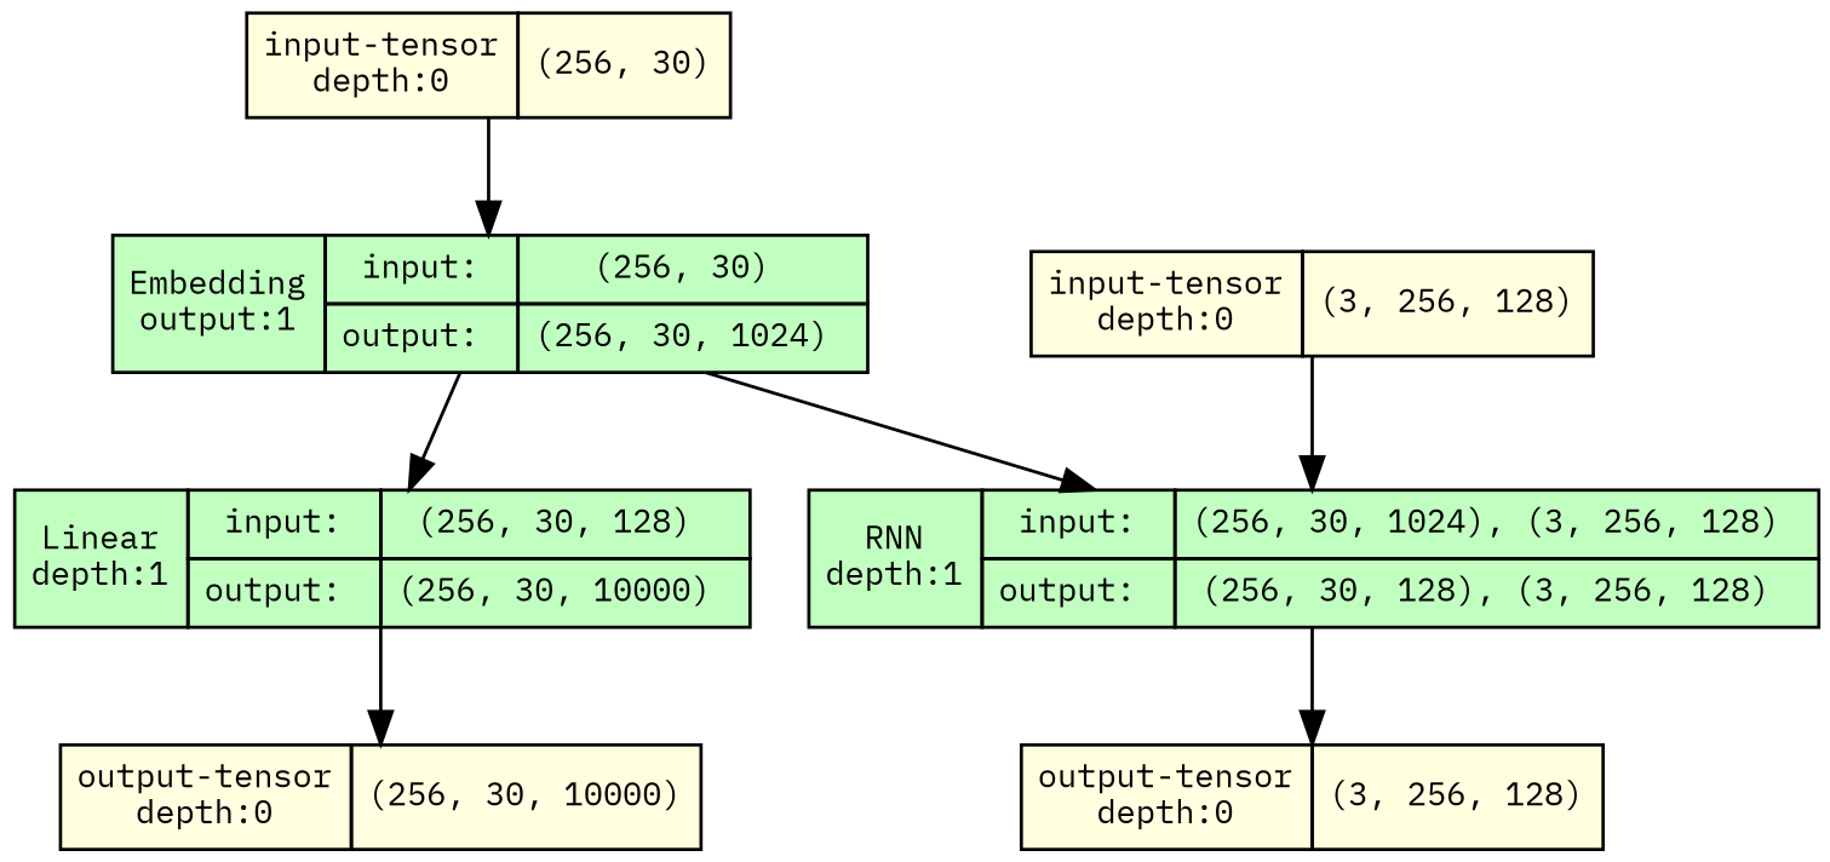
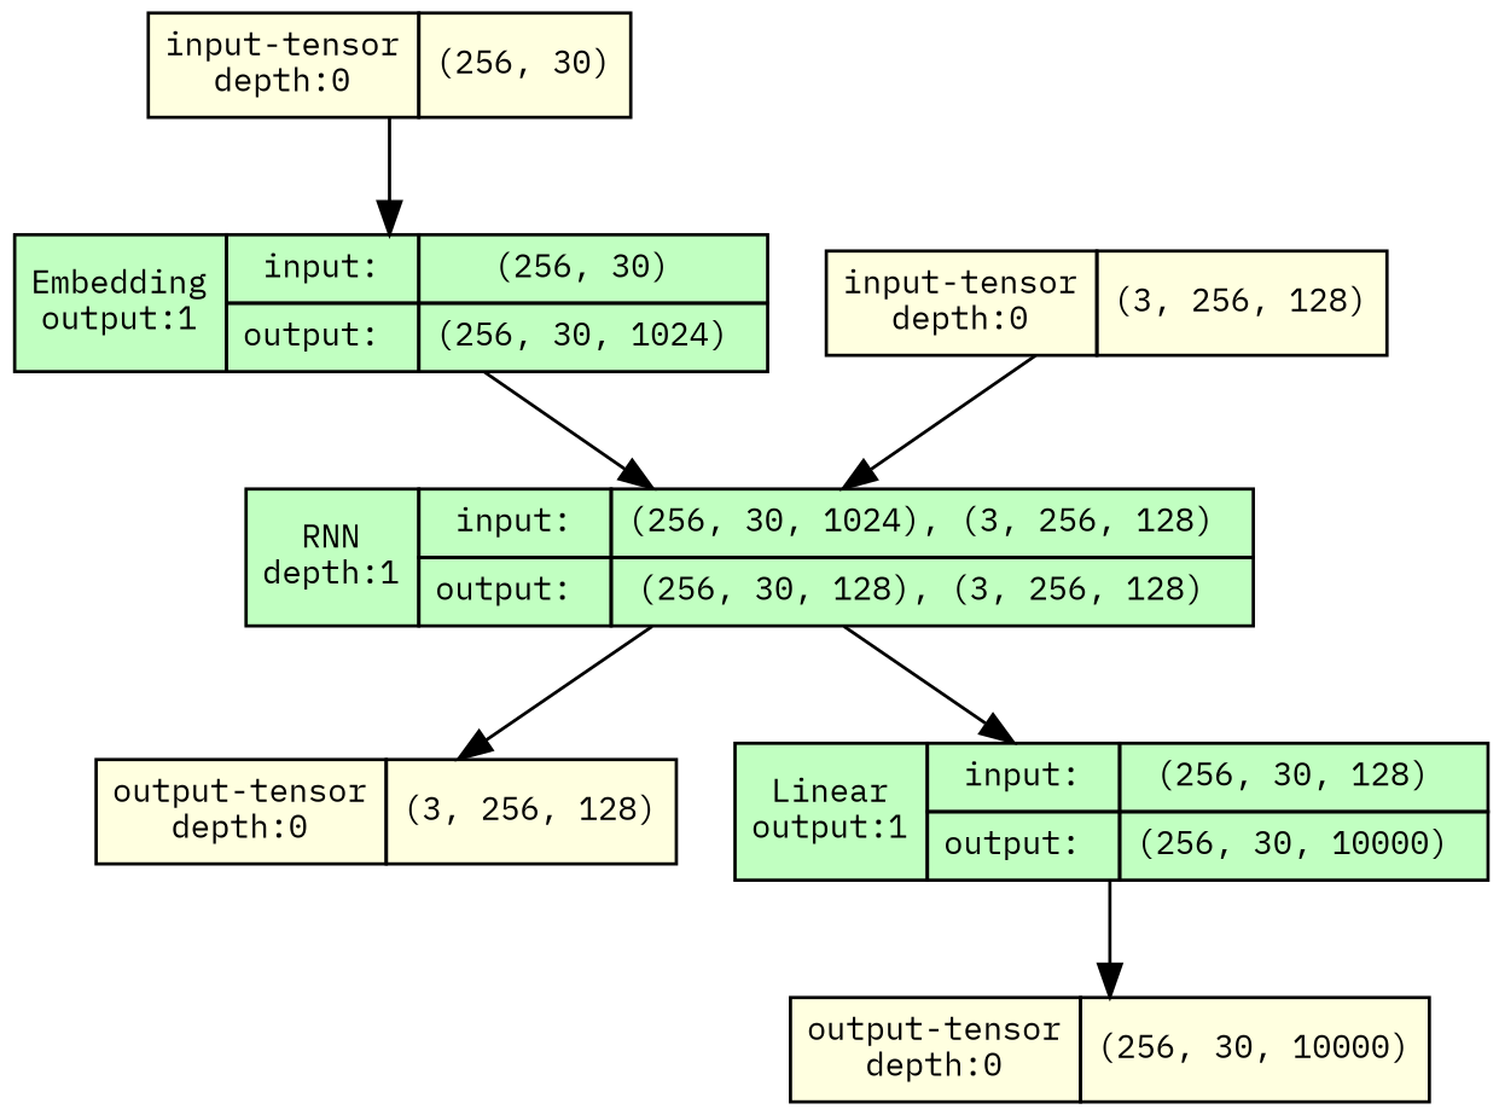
  strict digraph {
    fontname="IBM Plex Mono"
    ordering=in
    rankdir=TB
    node [align=left fillcolor=lightyellow fontname="IBM Plex Mono" fontsize=10 margin=0 ranksep=0.1 shape=plaintext style=filled]
    edge [fontname="IBM Plex Mono" fontsize=10]
    n1 [height=0.2 label=<                     <TABLE BORDER="0" CELLBORDER="1"                     CELLSPACING="0" CELLPADDING="4">                         <TR><TD>input-tensor<BR/>depth:0</TD><TD>(256, 30)</TD></TR>                     </TABLE>>]
    n2 [fillcolor=darkseagreen1 height=0.2 label=<                     <TABLE BORDER="0" CELLBORDER="1"                     CELLSPACING="0" CELLPADDING="4">                     <TR>                         <TD ROWSPAN="2">Embedding<BR/>output:1</TD>                         <TD COLSPAN="2">input:</TD>                         <TD COLSPAN="2">(256, 30) </TD>                     </TR>                     <TR>                         <TD COLSPAN="2">output: </TD>                         <TD COLSPAN="2">(256, 30, 1024) </TD>                     </TR>                     </TABLE>>]
    n3 [fillcolor=darkseagreen1 height=0.2 label=<                     <TABLE BORDER="0" CELLBORDER="1"                     CELLSPACING="0" CELLPADDING="4">                     <TR>                         <TD ROWSPAN="2">RNN<BR/>depth:1</TD>                         <TD COLSPAN="2">input:</TD>                         <TD COLSPAN="2">(256, 30, 1024), (3, 256, 128) </TD>                     </TR>                     <TR>                         <TD COLSPAN="2">output: </TD>                         <TD COLSPAN="2">(256, 30, 128), (3, 256, 128) </TD>                     </TR>                     </TABLE>>]
    n4 [height=0.2 label=<                     <TABLE BORDER="0" CELLBORDER="1"                     CELLSPACING="0" CELLPADDING="4">                         <TR><TD>input-tensor<BR/>depth:0</TD><TD>(3, 256, 128)</TD></TR>                     </TABLE>>]
    n5 [height=0.2 label=<                     <TABLE BORDER="0" CELLBORDER="1"                     CELLSPACING="0" CELLPADDING="4">                         <TR><TD>output-tensor<BR/>depth:0</TD><TD>(3, 256, 128)</TD></TR>                     </TABLE>>]
-   n6 [fillcolor=darkseagreen1 height=0.2 label=<                     <TABLE BORDER="0" CELLBORDER="1"                     CELLSPACING="0" CELLPADDING="4">                     <TR>                         <TD ROWSPAN="2">Linear<BR/>depth:1</TD>                         <TD COLSPAN="2">input:</TD>                         <TD COLSPAN="2">(256, 30, 128) </TD>                     </TR>                     <TR>                         <TD COLSPAN="2">output: </TD>                         <TD COLSPAN="2">(256, 30, 10000) </TD>                     </TR>                     </TABLE>>]
+   n6 [fillcolor=darkseagreen1 height=0.2 label=<                     <TABLE BORDER="0" CELLBORDER="1"                     CELLSPACING="0" CELLPADDING="4">                     <TR>                         <TD ROWSPAN="2">Linear<BR/>output:1</TD>                         <TD COLSPAN="2">input:</TD>                         <TD COLSPAN="2">(256, 30, 128) </TD>                     </TR>                     <TR>                         <TD COLSPAN="2">output: </TD>                         <TD COLSPAN="2">(256, 30, 10000) </TD>                     </TR>                     </TABLE>>]
    n7 [height=0.2 label=<                     <TABLE BORDER="0" CELLBORDER="1"                     CELLSPACING="0" CELLPADDING="4">                         <TR><TD>output-tensor<BR/>depth:0</TD><TD>(256, 30, 10000)</TD></TR>                     </TABLE>>]
    n1 -> n2
    n2 -> n3
    n3 -> n5
-   n2 -> n6
+   n3 -> n6
    n4 -> n3
    n6 -> n7
  }
